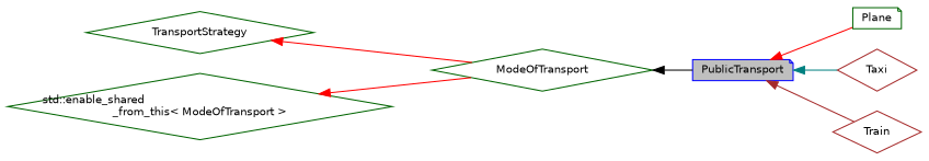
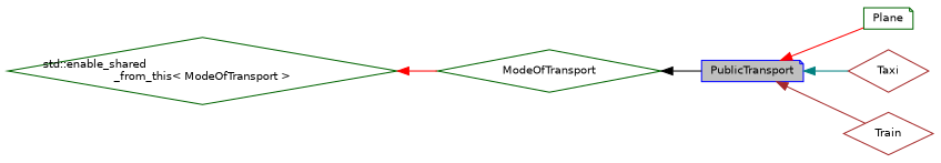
  digraph {
    rankdir=LR
    node [color=darkgreen fillcolor=white fontname=Helvetica fontsize=10 shape=diamond style=filled]
    edge [color=red dir=back fontname=Helvetica fontsize=10 labelfontname=Helvetica labelfontsize=10 style=solid]
    n1 [color=blue fillcolor=grey75 fontcolor=black height=0.2 label=PublicTransport shape=note width=0.4]
    n2 [height=0.2 label=Plane shape=note width=0.4]
    n3 [color=brown height=0.2 label=Taxi width=0.4]
    n4 [color=brown height=0.2 label=Train width=0.4]
    n5 [height=0.2 label=ModeOfTransport width=0.4]
-   n6 [height=0.2 label=TransportStrategy width=0.4]
    n7 [height=0.2 label="std::enable_shared\l_from_this\< ModeOfTransport \>" width=0.4]
    n1 -> n2
    n1 -> n3 [color=teal]
    n1 -> n4 [color=brown]
    n5 -> n1 [color=black]
-   n6 -> n5
    n7 -> n5
  }
